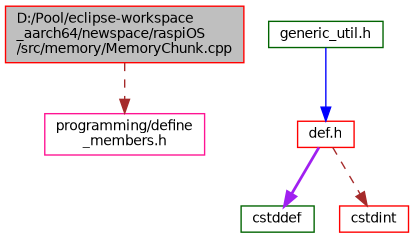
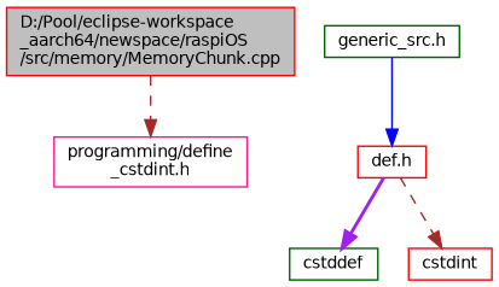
  digraph {
    node [color=red fillcolor=white fontname=Helvetica fontsize=10 shape=record style=filled]
    edge [color=brown fontname=Helvetica fontsize=10 labelfontname=Helvetica labelfontsize=10 style=dashed]
    n1 [fillcolor=grey75 fontcolor=black height=0.2 label="D:/Pool/eclipse-workspace\l_aarch64/newspace/raspiOS\l/src/memory/MemoryChunk.cpp" width=0.4]
-   n2 [color=deeppink height=0.2 label="programming/define\l_members.h" width=0.4]
+   n2 [color=deeppink height=0.2 label="programming/define\l_cstdint.h" width=0.4]
    n3 [height=0.2 label="def.h" width=0.4]
    n4 [color=darkgreen height=0.2 label=cstddef width=0.4]
    n5 [height=0.2 label=cstdint width=0.4]
-   n6 [color=darkgreen height=0.2 label="generic_util.h" width=0.4]
+   n6 [color=darkgreen height=0.2 label="generic_src.h" width=0.4]
    n1 -> n2
    n3 -> n4 [color=purple style=bold]
    n3 -> n5
    n6 -> n3 [color=blue style=solid]
  }
